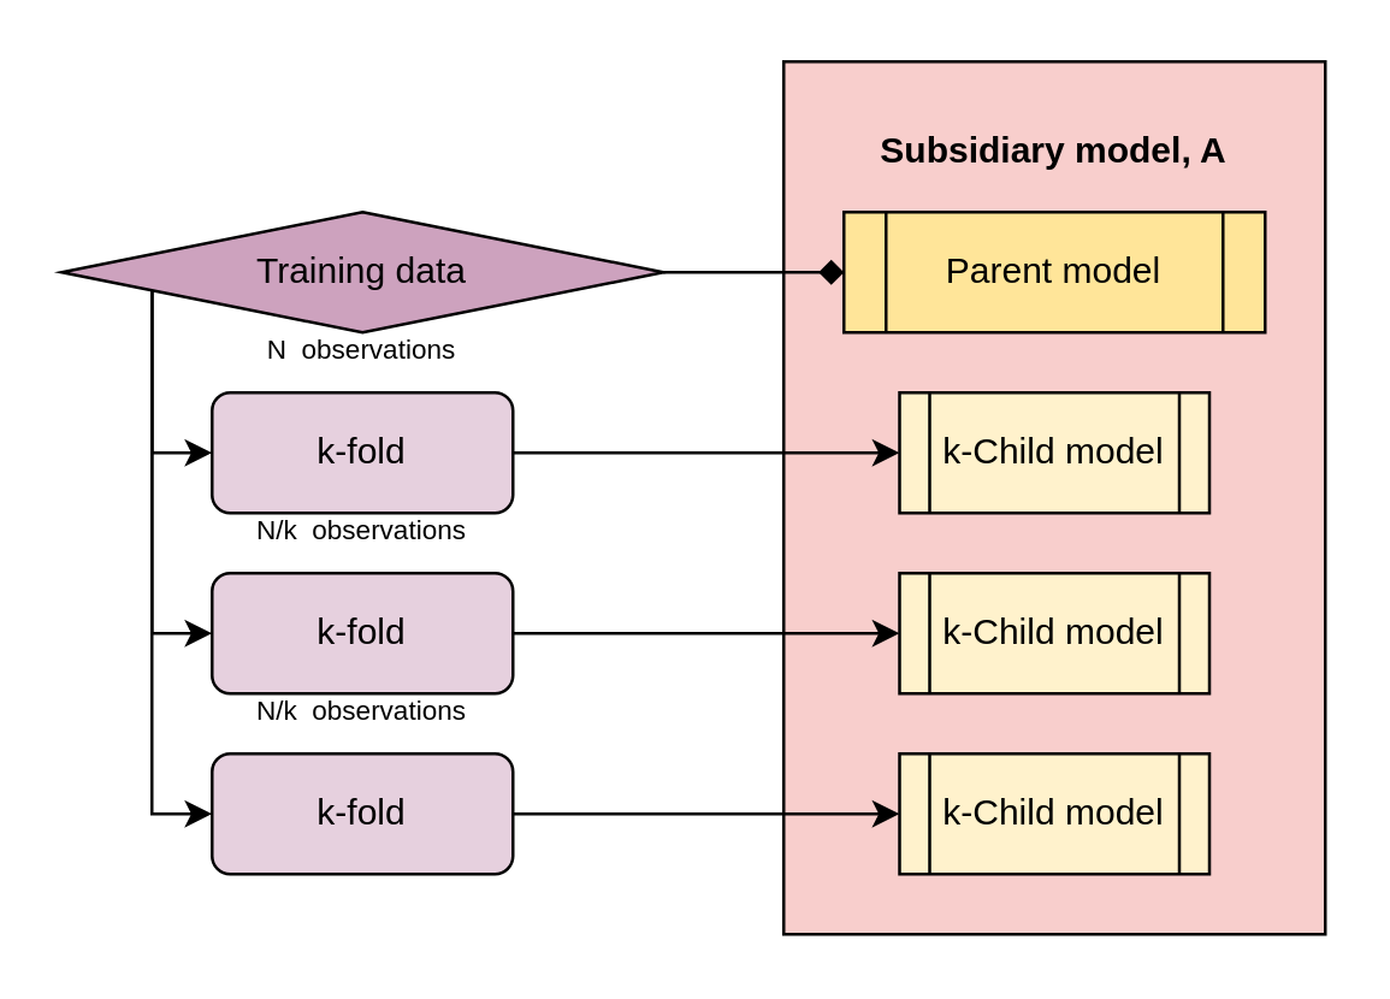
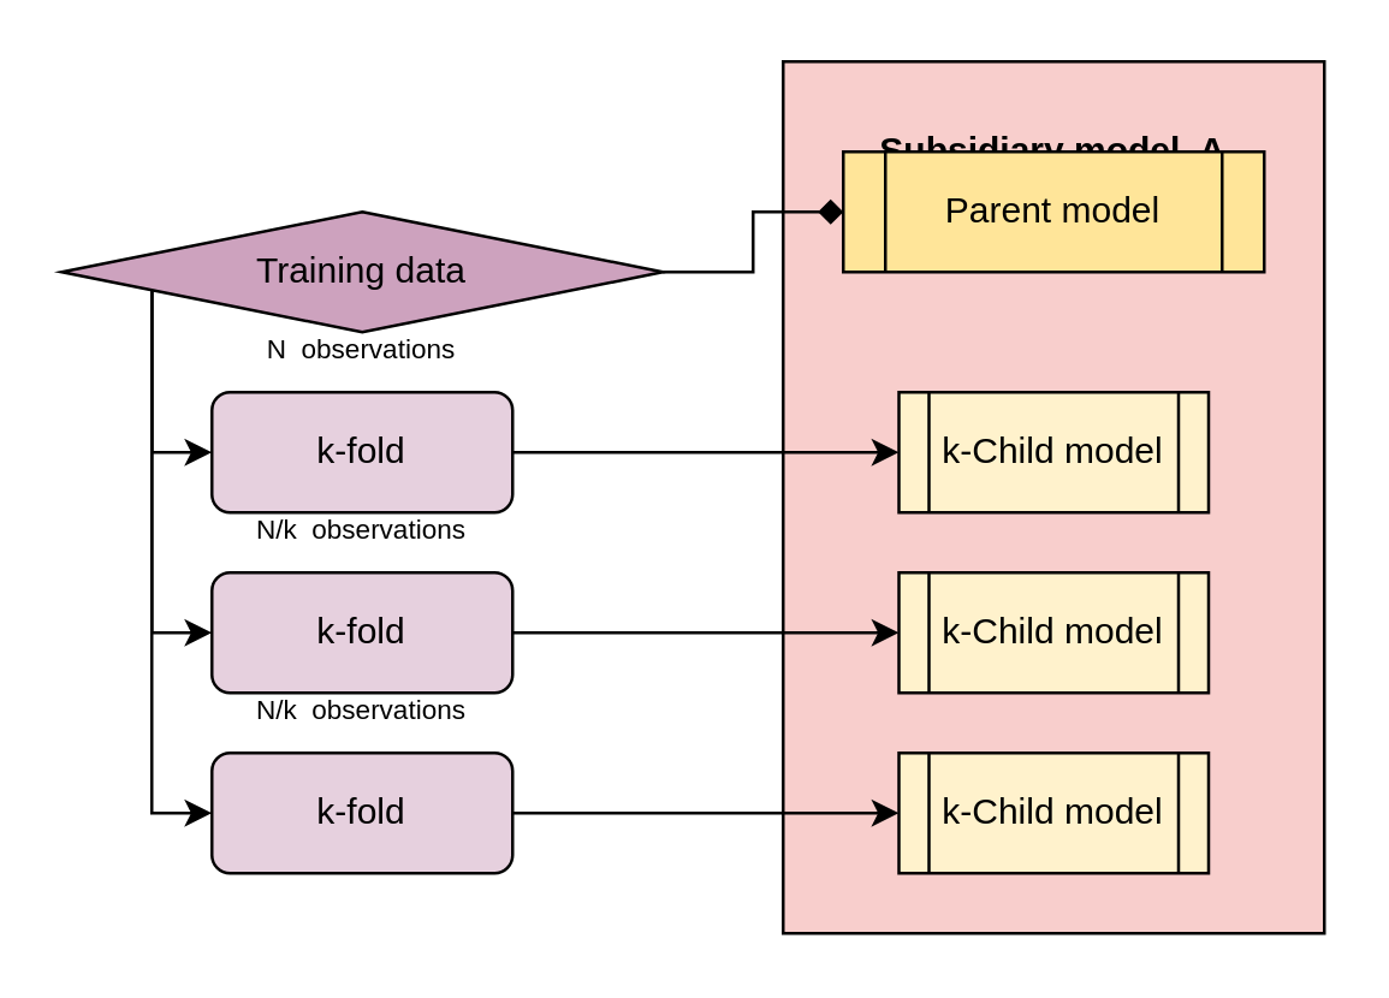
  <mxCell id="0" />
  <mxCell id="1" parent="0" />
  <mxCell id="2" value="&lt;b&gt;Subsidiary model, A&lt;br&gt;&lt;/b&gt;&lt;div&gt;&lt;font size=&quot;3&quot;&gt;&lt;b&gt;&lt;br&gt;&lt;/b&gt;&lt;/font&gt;&lt;/div&gt;&lt;div&gt;&lt;font size=&quot;3&quot;&gt;&lt;b&gt;&lt;br&gt;&lt;/b&gt;&lt;/font&gt;&lt;/div&gt;&lt;div&gt;&lt;font size=&quot;3&quot;&gt;&lt;b&gt;&lt;br&gt;&lt;/b&gt;&lt;/font&gt;&lt;/div&gt;&lt;div&gt;&lt;font size=&quot;3&quot;&gt;&lt;b&gt;&lt;br&gt;&lt;/b&gt;&lt;/font&gt;&lt;/div&gt;&lt;div&gt;&lt;font size=&quot;3&quot;&gt;&lt;b&gt;&lt;br&gt;&lt;/b&gt;&lt;/font&gt;&lt;/div&gt;&lt;div&gt;&lt;font size=&quot;3&quot;&gt;&lt;b&gt;&lt;br&gt;&lt;/b&gt;&lt;/font&gt;&lt;/div&gt;&lt;div&gt;&lt;font size=&quot;3&quot;&gt;&lt;b&gt;&lt;br&gt;&lt;/b&gt;&lt;/font&gt;&lt;/div&gt;&lt;div&gt;&lt;font size=&quot;3&quot;&gt;&lt;b&gt;&lt;br&gt;&lt;/b&gt;&lt;/font&gt;&lt;/div&gt;&lt;div&gt;&lt;font size=&quot;3&quot;&gt;&lt;b&gt;&lt;br&gt;&lt;/b&gt;&lt;/font&gt;&lt;/div&gt;&lt;div&gt;&lt;font size=&quot;3&quot;&gt;&lt;b&gt;&lt;br&gt;&lt;/b&gt;&lt;/font&gt;&lt;/div&gt;&lt;div&gt;&lt;font size=&quot;3&quot;&gt;&lt;b&gt;&lt;br&gt;&lt;/b&gt;&lt;/font&gt;&lt;/div&gt;&lt;div&gt;&lt;font size=&quot;3&quot;&gt;&lt;b&gt;&lt;br&gt;&lt;/b&gt;&lt;/font&gt;&lt;/div&gt;" style="rounded=0;whiteSpace=wrap;html=1;fillColor=#F8CECC;" vertex="1" parent="1"><mxGeometry x="260" y="20" width="180" height="290" as="geometry" /></mxCell>
- <mxCell id="3" value="Parent model" style="shape=process;whiteSpace=wrap;html=1;backgroundOutline=1;fillColor=#FFE599;" vertex="1" parent="1"><mxGeometry x="280" y="70" width="140" height="40" as="geometry" /></mxCell>
+ <mxCell id="3" value="Parent model" style="shape=process;whiteSpace=wrap;html=1;backgroundOutline=1;fillColor=#FFE599;" vertex="1" parent="1"><mxGeometry x="280" y="50" width="140" height="40" as="geometry" /></mxCell>
  <mxCell id="4" value="k-Child model" style="shape=process;whiteSpace=wrap;html=1;backgroundOutline=1;fillColor=#FFF2CC;" vertex="1" parent="1"><mxGeometry x="298.5" y="130" width="103" height="40" as="geometry" /></mxCell>
  <mxCell id="5" style="edgeStyle=orthogonalEdgeStyle;rounded=0;orthogonalLoop=1;jettySize=auto;html=1;" edge="1" parent="1" source="9" target="11"><mxGeometry relative="1" as="geometry"><Array as="points"><mxPoint x="50" y="150" /></Array></mxGeometry></mxCell>
  <mxCell id="6" style="edgeStyle=orthogonalEdgeStyle;rounded=0;orthogonalLoop=1;jettySize=auto;html=1;" edge="1" parent="1" source="9" target="15"><mxGeometry relative="1" as="geometry"><Array as="points"><mxPoint x="50" y="270" /></Array></mxGeometry></mxCell>
  <mxCell id="7" value="" style="edgeStyle=orthogonalEdgeStyle;rounded=0;orthogonalLoop=1;jettySize=auto;html=1;" edge="1" parent="1" source="9" target="13"><mxGeometry relative="1" as="geometry"><Array as="points"><mxPoint x="50" y="210" /></Array></mxGeometry></mxCell>
  <mxCell id="8" value="" style="edgeStyle=orthogonalEdgeStyle;rounded=0;orthogonalLoop=1;jettySize=auto;html=1;endArrow=diamond;" edge="1" parent="1" source="9" target="3"><mxGeometry relative="1" as="geometry" /></mxCell>
  <mxCell id="9" value="Training data" style="rhombus;whiteSpace=wrap;html=1;fillColor=#CDA2BE;" vertex="1" parent="1"><mxGeometry x="20" y="70" width="200" height="40" as="geometry" /></mxCell>
  <mxCell id="10" value="" style="edgeStyle=orthogonalEdgeStyle;rounded=0;orthogonalLoop=1;jettySize=auto;html=1;entryX=0;entryY=0.5;entryDx=0;entryDy=0;" edge="1" parent="1" source="11" target="4"><mxGeometry relative="1" as="geometry" /></mxCell>
  <mxCell id="11" value="k-fold" style="rounded=1;whiteSpace=wrap;html=1;fillColor=#E6D0DE;" vertex="1" parent="1"><mxGeometry x="70" y="130" width="100" height="40" as="geometry" /></mxCell>
  <mxCell id="12" value="" style="edgeStyle=orthogonalEdgeStyle;rounded=0;orthogonalLoop=1;jettySize=auto;html=1;entryX=0;entryY=0.5;entryDx=0;entryDy=0;" edge="1" parent="1" source="13" target="19"><mxGeometry relative="1" as="geometry"><mxPoint x="307" y="210" as="targetPoint" /></mxGeometry></mxCell>
  <mxCell id="13" value="k-fold" style="rounded=1;whiteSpace=wrap;html=1;fillColor=#E6D0DE;" vertex="1" parent="1"><mxGeometry x="70" y="190" width="100" height="40" as="geometry" /></mxCell>
  <mxCell id="14" style="edgeStyle=orthogonalEdgeStyle;rounded=0;orthogonalLoop=1;jettySize=auto;html=1;entryX=0;entryY=0.5;entryDx=0;entryDy=0;" edge="1" parent="1" source="15" target="20"><mxGeometry relative="1" as="geometry"><mxPoint x="300" y="270" as="targetPoint" /></mxGeometry></mxCell>
  <mxCell id="15" value="k-fold" style="rounded=1;whiteSpace=wrap;html=1;fillColor=#E6D0DE;" vertex="1" parent="1"><mxGeometry x="70" y="250" width="100" height="40" as="geometry" /></mxCell>
  <mxCell id="16" value="&lt;font style=&quot;font-size: 9px;&quot;&gt;N&amp;nbsp; observations&lt;/font&gt;" style="text;html=1;strokeColor=none;fillColor=none;align=center;verticalAlign=middle;whiteSpace=wrap;rounded=0;" vertex="1" parent="1"><mxGeometry x="75" y="110" width="90" height="10" as="geometry" /></mxCell>
  <mxCell id="17" value="&lt;font style=&quot;font-size: 9px;&quot;&gt;N/k&amp;nbsp; observations&lt;/font&gt;" style="text;html=1;strokeColor=none;fillColor=none;align=center;verticalAlign=middle;whiteSpace=wrap;rounded=0;" vertex="1" parent="1"><mxGeometry x="75" y="170" width="90" height="10" as="geometry" /></mxCell>
  <mxCell id="18" value="&lt;font style=&quot;font-size: 9px;&quot;&gt;N/k&amp;nbsp; observations&lt;/font&gt;" style="text;html=1;strokeColor=none;fillColor=none;align=center;verticalAlign=middle;whiteSpace=wrap;rounded=0;" vertex="1" parent="1"><mxGeometry x="75" y="230" width="90" height="10" as="geometry" /></mxCell>
  <mxCell id="19" value="k-Child model" style="shape=process;whiteSpace=wrap;html=1;backgroundOutline=1;fillColor=#FFF2CC;" vertex="1" parent="1"><mxGeometry x="298.5" y="190" width="103" height="40" as="geometry" /></mxCell>
  <mxCell id="20" value="k-Child model" style="shape=process;whiteSpace=wrap;html=1;backgroundOutline=1;fillColor=#FFF2CC;" vertex="1" parent="1"><mxGeometry x="298.5" y="250" width="103" height="40" as="geometry" /></mxCell>
